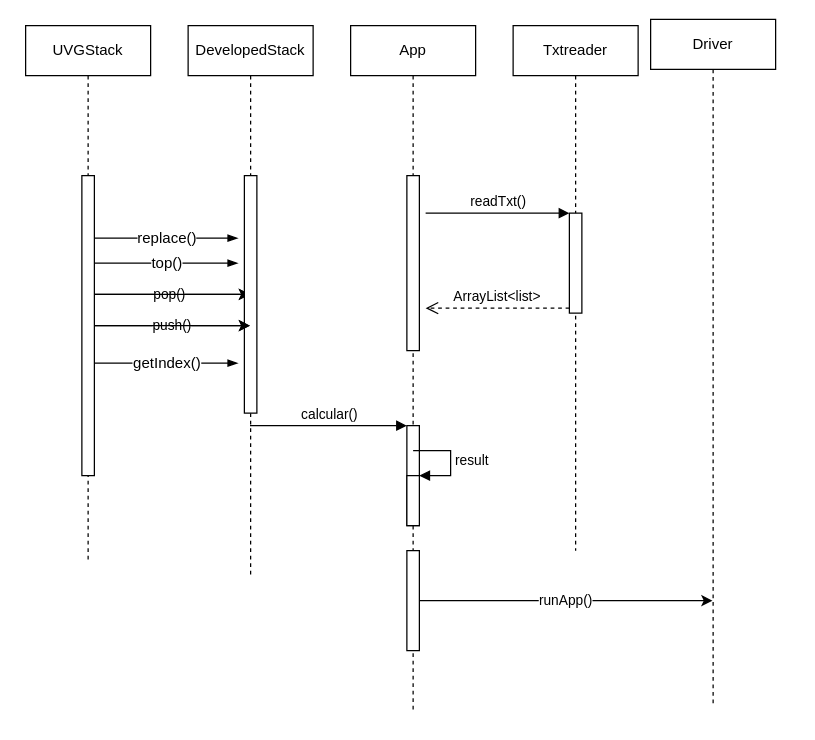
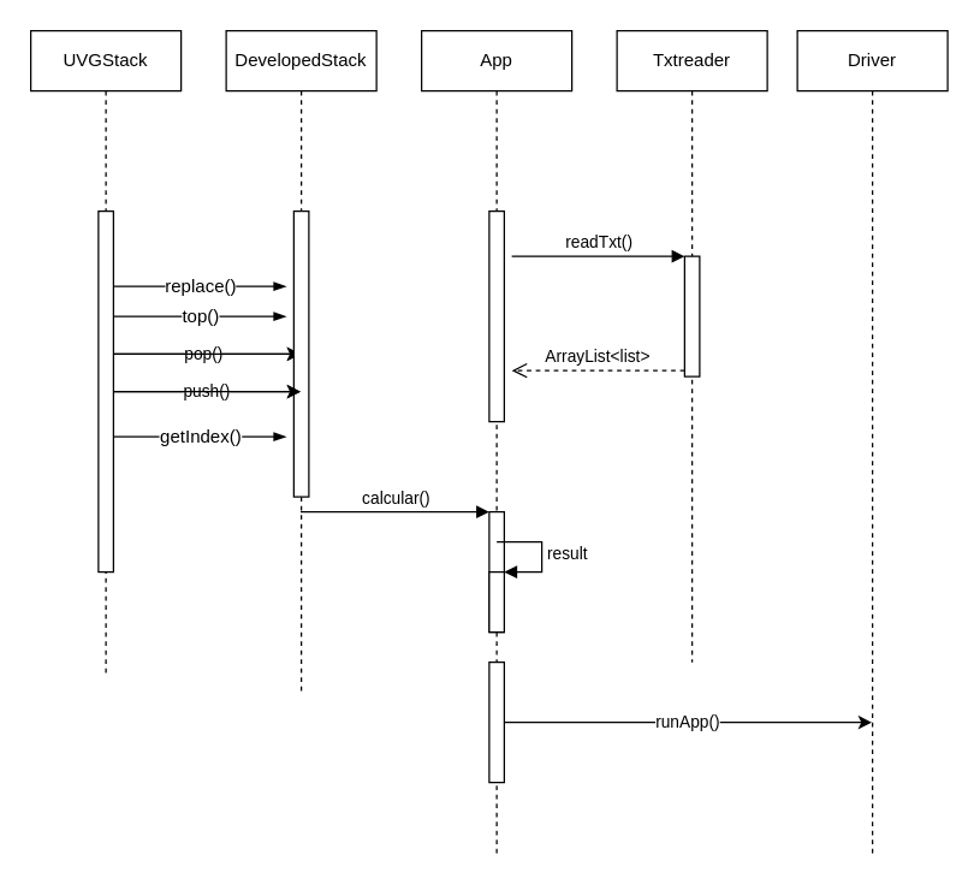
  <mxCell id="0" />
  <mxCell id="1" parent="0" />
  <mxCell id="2" value="pop()" style="edgeStyle=none;html=1;" edge="1" parent="1" source="4" target="17"><mxGeometry relative="1" as="geometry" /></mxCell>
  <mxCell id="3" style="edgeStyle=none;html=1;" edge="1" parent="1" source="4" target="17"><mxGeometry relative="1" as="geometry"><mxPoint x="140" y="220" as="targetPoint" /></mxGeometry></mxCell>
  <mxCell id="4" value="UVGStack" style="shape=umlLifeline;perimeter=lifelinePerimeter;whiteSpace=wrap;html=1;container=1;collapsible=0;recursiveResize=0;outlineConnect=0;" vertex="1" parent="1"><mxGeometry x="20" y="20" width="100" height="430" as="geometry" /></mxCell>
  <mxCell id="5" value="" style="html=1;points=[];perimeter=orthogonalPerimeter;" vertex="1" parent="4"><mxGeometry x="45" y="120" width="10" height="240" as="geometry" /></mxCell>
  <mxCell id="6" value="replace()" style="edgeStyle=elbowEdgeStyle;fontSize=12;html=1;endArrow=blockThin;endFill=1;" edge="1" parent="4"><mxGeometry width="160" relative="1" as="geometry"><mxPoint x="55" y="170" as="sourcePoint" /><mxPoint x="170" y="170" as="targetPoint" /></mxGeometry></mxCell>
  <mxCell id="7" value="getIndex()" style="edgeStyle=elbowEdgeStyle;fontSize=12;html=1;endArrow=blockThin;endFill=1;" edge="1" parent="4"><mxGeometry width="160" relative="1" as="geometry"><mxPoint x="55" y="270" as="sourcePoint" /><mxPoint x="170" y="270" as="targetPoint" /></mxGeometry></mxCell>
  <mxCell id="8" value="top()" style="edgeStyle=elbowEdgeStyle;fontSize=12;html=1;endArrow=blockThin;endFill=1;" edge="1" parent="4"><mxGeometry width="160" relative="1" as="geometry"><mxPoint x="55" y="190" as="sourcePoint" /><mxPoint x="170" y="190" as="targetPoint" /></mxGeometry></mxCell>
  <mxCell id="9" value="Txtreader" style="shape=umlLifeline;perimeter=lifelinePerimeter;whiteSpace=wrap;html=1;container=1;collapsible=0;recursiveResize=0;outlineConnect=0;" vertex="1" parent="1"><mxGeometry x="410" y="20" width="100" height="420" as="geometry" /></mxCell>
  <mxCell id="10" value="" style="html=1;points=[];perimeter=orthogonalPerimeter;" vertex="1" parent="9"><mxGeometry x="45" y="150" width="10" height="80" as="geometry" /></mxCell>
  <mxCell id="11" value="App" style="shape=umlLifeline;perimeter=lifelinePerimeter;whiteSpace=wrap;html=1;container=1;collapsible=0;recursiveResize=0;outlineConnect=0;" vertex="1" parent="1"><mxGeometry x="280" y="20" width="100" height="550" as="geometry" /></mxCell>
  <mxCell id="12" value="" style="html=1;points=[];perimeter=orthogonalPerimeter;" vertex="1" parent="11"><mxGeometry x="45" y="120" width="10" height="140" as="geometry" /></mxCell>
  <mxCell id="13" value="" style="html=1;points=[];perimeter=orthogonalPerimeter;" vertex="1" parent="11"><mxGeometry x="45" y="320" width="10" height="80" as="geometry" /></mxCell>
  <mxCell id="14" value="" style="html=1;points=[];perimeter=orthogonalPerimeter;" vertex="1" parent="11"><mxGeometry x="45" y="360" width="10" height="40" as="geometry" /></mxCell>
  <mxCell id="15" value="result" style="edgeStyle=orthogonalEdgeStyle;html=1;align=left;spacingLeft=2;endArrow=block;rounded=0;entryX=1;entryY=0;" edge="1" target="14" parent="11"><mxGeometry relative="1" as="geometry"><mxPoint x="50" y="340" as="sourcePoint" /><Array as="points"><mxPoint x="80" y="340" /></Array></mxGeometry></mxCell>
  <mxCell id="16" value="" style="html=1;points=[];perimeter=orthogonalPerimeter;" vertex="1" parent="11"><mxGeometry x="45" y="420" width="10" height="80" as="geometry" /></mxCell>
  <mxCell id="17" value="DevelopedStack" style="shape=umlLifeline;perimeter=lifelinePerimeter;whiteSpace=wrap;html=1;container=1;collapsible=0;recursiveResize=0;outlineConnect=0;" vertex="1" parent="1"><mxGeometry x="150" y="20" width="100" height="440" as="geometry" /></mxCell>
  <mxCell id="18" value="" style="html=1;points=[];perimeter=orthogonalPerimeter;" vertex="1" parent="17"><mxGeometry x="45" y="120" width="10" height="190" as="geometry" /></mxCell>
- <mxCell id="19" value="Driver&lt;br&gt;" style="shape=umlLifeline;perimeter=lifelinePerimeter;whiteSpace=wrap;html=1;container=1;collapsible=0;recursiveResize=0;outlineConnect=0;" vertex="1" parent="1"><mxGeometry x="520" y="15" width="100" height="550" as="geometry" /></mxCell>
+ <mxCell id="19" value="Driver&lt;br&gt;" style="shape=umlLifeline;perimeter=lifelinePerimeter;whiteSpace=wrap;html=1;container=1;collapsible=0;recursiveResize=0;outlineConnect=0;" vertex="1" parent="1"><mxGeometry x="530" y="20" width="100" height="550" as="geometry" /></mxCell>
  <mxCell id="20" value="push()" style="edgeStyle=none;html=1;" edge="1" parent="1" source="5" target="17"><mxGeometry relative="1" as="geometry" /></mxCell>
  <mxCell id="21" style="edgeStyle=none;html=1;" edge="1" parent="1" target="17"><mxGeometry relative="1" as="geometry"><mxPoint x="75" y="260" as="sourcePoint" /></mxGeometry></mxCell>
  <mxCell id="22" value="readTxt()" style="html=1;verticalAlign=bottom;endArrow=block;entryX=0;entryY=0;" edge="1" target="10" parent="1"><mxGeometry relative="1" as="geometry"><mxPoint x="340" y="170" as="sourcePoint" /></mxGeometry></mxCell>
  <mxCell id="23" value="ArrayList&amp;lt;list&amp;gt;" style="html=1;verticalAlign=bottom;endArrow=open;dashed=1;endSize=8;exitX=0;exitY=0.95;" edge="1" source="10" parent="1"><mxGeometry relative="1" as="geometry"><mxPoint x="340" y="246" as="targetPoint" /></mxGeometry></mxCell>
  <mxCell id="24" value="calcular()" style="html=1;verticalAlign=bottom;endArrow=block;entryX=0;entryY=0;" edge="1" target="13" parent="1" source="17"><mxGeometry relative="1" as="geometry"><mxPoint x="255" y="340" as="sourcePoint" /></mxGeometry></mxCell>
  <mxCell id="25" value="runApp()" style="edgeStyle=none;html=1;" edge="1" parent="1" source="16" target="19"><mxGeometry relative="1" as="geometry" /></mxCell>
